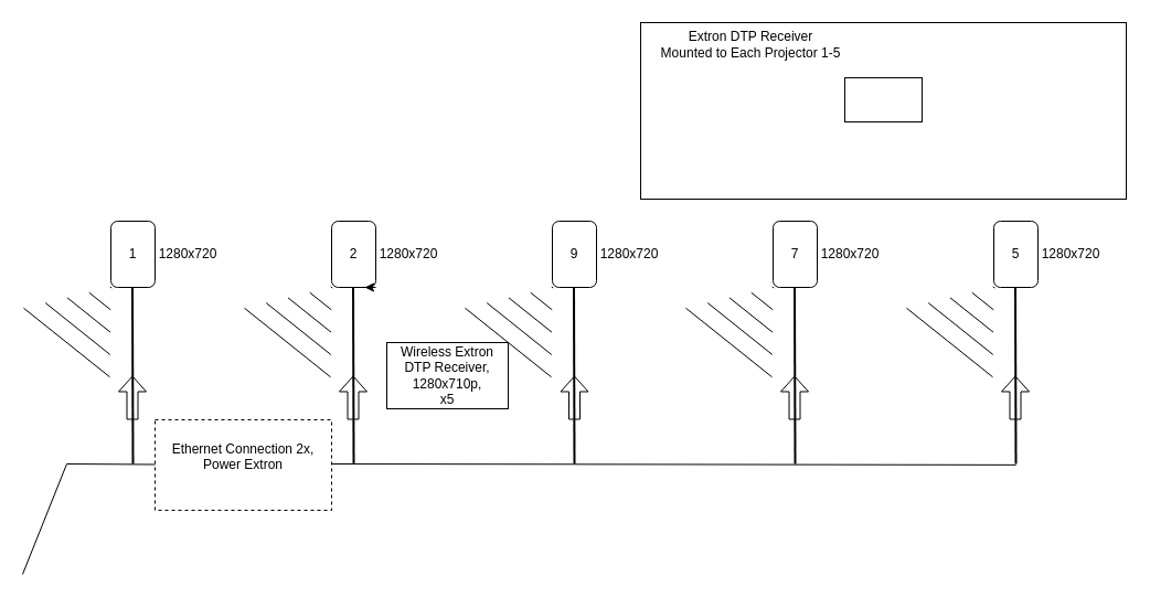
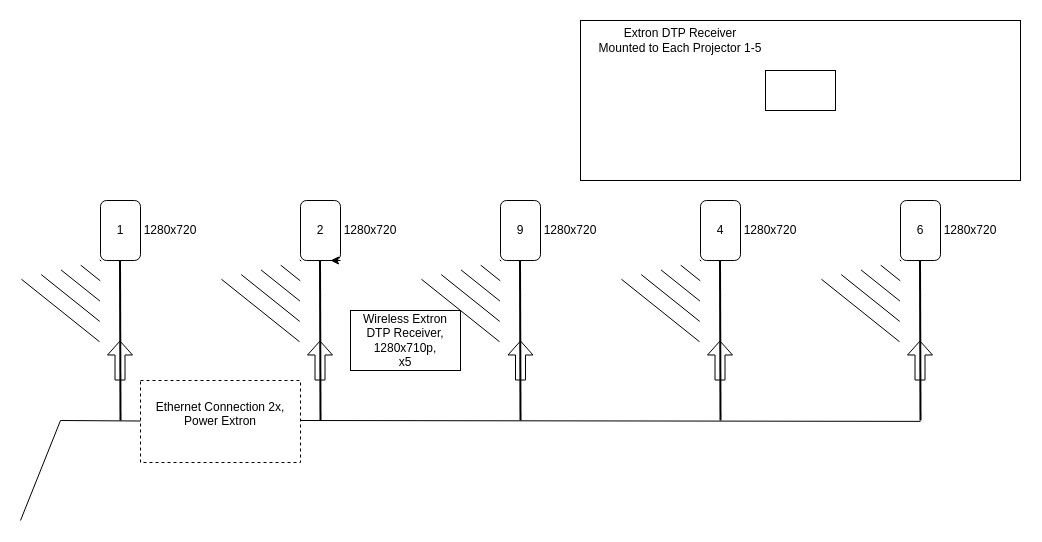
  <mxCell id="0" />
  <mxCell id="1" parent="0" />
  <mxCell id="2" value="" style="rounded=1;whiteSpace=wrap;html=1;" vertex="1" parent="1"><mxGeometry x="100" y="200" width="40" height="60" as="geometry" /></mxCell>
  <mxCell id="3" value="" style="rounded=1;whiteSpace=wrap;html=1;" vertex="1" parent="1"><mxGeometry x="300" y="200" width="40" height="60" as="geometry" /></mxCell>
  <mxCell id="4" style="edgeStyle=orthogonalEdgeStyle;rounded=0;orthogonalLoop=1;jettySize=auto;html=1;exitX=1;exitY=1;exitDx=0;exitDy=0;entryX=0.75;entryY=1;entryDx=0;entryDy=0;" edge="1" parent="1" source="3" target="3"><mxGeometry relative="1" as="geometry" /></mxCell>
  <mxCell id="5" value="" style="rounded=1;whiteSpace=wrap;html=1;" vertex="1" parent="1"><mxGeometry x="500" y="200" width="40" height="60" as="geometry" /></mxCell>
  <mxCell id="6" value="" style="rounded=1;whiteSpace=wrap;html=1;" vertex="1" parent="1"><mxGeometry x="700" y="200" width="40" height="60" as="geometry" /></mxCell>
  <mxCell id="7" value="" style="rounded=1;whiteSpace=wrap;html=1;" vertex="1" parent="1"><mxGeometry x="900" y="200" width="40" height="60" as="geometry" /></mxCell>
  <mxCell id="8" value="" style="endArrow=none;html=1;strokeWidth=2;rounded=0;" edge="1" parent="1"><mxGeometry width="50" height="50" relative="1" as="geometry"><mxPoint x="320" y="420" as="sourcePoint" /><mxPoint x="319.5" y="260" as="targetPoint" /></mxGeometry></mxCell>
  <mxCell id="9" value="" style="endArrow=none;html=1;strokeWidth=2;rounded=0;" edge="1" parent="1"><mxGeometry width="50" height="50" relative="1" as="geometry"><mxPoint x="120" y="420" as="sourcePoint" /><mxPoint x="119.5" y="260" as="targetPoint" /></mxGeometry></mxCell>
  <mxCell id="10" value="" style="endArrow=none;html=1;strokeWidth=2;rounded=0;" edge="1" parent="1"><mxGeometry width="50" height="50" relative="1" as="geometry"><mxPoint x="520" y="420" as="sourcePoint" /><mxPoint x="519.5" y="260" as="targetPoint" /></mxGeometry></mxCell>
  <mxCell id="11" value="" style="endArrow=none;html=1;strokeWidth=2;rounded=0;" edge="1" parent="1"><mxGeometry width="50" height="50" relative="1" as="geometry"><mxPoint x="720" y="420" as="sourcePoint" /><mxPoint x="719.5" y="260" as="targetPoint" /></mxGeometry></mxCell>
  <mxCell id="12" value="" style="endArrow=none;html=1;strokeWidth=2;rounded=0;" edge="1" parent="1"><mxGeometry width="50" height="50" relative="1" as="geometry"><mxPoint x="920" y="420" as="sourcePoint" /><mxPoint x="919.5" y="260" as="targetPoint" /></mxGeometry></mxCell>
  <mxCell id="13" value="1" style="text;strokeColor=none;align=center;fillColor=none;html=1;verticalAlign=middle;whiteSpace=wrap;rounded=0;" vertex="1" parent="1"><mxGeometry x="90" y="215" width="60" height="30" as="geometry" /></mxCell>
  <mxCell id="14" value="&lt;div&gt;2&lt;/div&gt;" style="text;strokeColor=none;align=center;fillColor=none;html=1;verticalAlign=middle;whiteSpace=wrap;rounded=0;" vertex="1" parent="1"><mxGeometry x="290" y="215" width="60" height="30" as="geometry" /></mxCell>
  <mxCell id="15" value="&lt;div&gt;9&lt;/div&gt;" style="text;strokeColor=none;align=center;fillColor=none;html=1;verticalAlign=middle;whiteSpace=wrap;rounded=0;" vertex="1" parent="1"><mxGeometry x="490" y="215" width="60" height="30" as="geometry" /></mxCell>
- <mxCell id="16" value="&lt;div&gt;7&lt;/div&gt;" style="text;strokeColor=none;align=center;fillColor=none;html=1;verticalAlign=middle;whiteSpace=wrap;rounded=0;" vertex="1" parent="1"><mxGeometry x="690" y="215" width="60" height="30" as="geometry" /></mxCell>
- <mxCell id="17" value="&lt;div&gt;5&lt;/div&gt;" style="text;strokeColor=none;align=center;fillColor=none;html=1;verticalAlign=middle;whiteSpace=wrap;rounded=0;" vertex="1" parent="1"><mxGeometry x="890" y="215" width="60" height="30" as="geometry" /></mxCell>
+ <mxCell id="16" value="&lt;div&gt;4&lt;/div&gt;" style="text;strokeColor=none;align=center;fillColor=none;html=1;verticalAlign=middle;whiteSpace=wrap;rounded=0;" vertex="1" parent="1"><mxGeometry x="690" y="215" width="60" height="30" as="geometry" /></mxCell>
+ <mxCell id="17" value="&lt;div&gt;6&lt;/div&gt;" style="text;strokeColor=none;align=center;fillColor=none;html=1;verticalAlign=middle;whiteSpace=wrap;rounded=0;" vertex="1" parent="1"><mxGeometry x="890" y="215" width="60" height="30" as="geometry" /></mxCell>
  <mxCell id="18" value="" style="endArrow=none;html=1;rounded=0;" edge="1" parent="1"><mxGeometry width="50" height="50" relative="1" as="geometry"><mxPoint x="300" y="420.004" as="sourcePoint" /><mxPoint x="920" y="420.89" as="targetPoint" /></mxGeometry></mxCell>
  <mxCell id="19" value="&lt;div&gt;1280x720&lt;/div&gt;" style="text;strokeColor=none;align=center;fillColor=none;html=1;verticalAlign=middle;whiteSpace=wrap;rounded=0;" vertex="1" parent="1"><mxGeometry x="140" y="215" width="60" height="30" as="geometry" /></mxCell>
  <mxCell id="20" value="&lt;div&gt;1280x720&lt;/div&gt;" style="text;strokeColor=none;align=center;fillColor=none;html=1;verticalAlign=middle;whiteSpace=wrap;rounded=0;" vertex="1" parent="1"><mxGeometry x="340" y="215" width="60" height="30" as="geometry" /></mxCell>
  <mxCell id="21" value="&lt;div&gt;1280x720&lt;/div&gt;" style="text;strokeColor=none;align=center;fillColor=none;html=1;verticalAlign=middle;whiteSpace=wrap;rounded=0;" vertex="1" parent="1"><mxGeometry x="540" y="215" width="60" height="30" as="geometry" /></mxCell>
  <mxCell id="22" value="&lt;div&gt;1280x720&lt;/div&gt;" style="text;strokeColor=none;align=center;fillColor=none;html=1;verticalAlign=middle;whiteSpace=wrap;rounded=0;" vertex="1" parent="1"><mxGeometry x="740" y="215" width="60" height="30" as="geometry" /></mxCell>
  <mxCell id="23" value="&lt;div&gt;1280x720&lt;/div&gt;" style="text;strokeColor=none;align=center;fillColor=none;html=1;verticalAlign=middle;whiteSpace=wrap;rounded=0;" vertex="1" parent="1"><mxGeometry x="940" y="215" width="60" height="30" as="geometry" /></mxCell>
  <mxCell id="24" value="" style="shape=flexArrow;endArrow=classic;html=1;rounded=0;endWidth=14;endSize=4.33;" edge="1" parent="1"><mxGeometry width="50" height="50" relative="1" as="geometry"><mxPoint x="319.5" y="380" as="sourcePoint" /><mxPoint x="319.5" y="340" as="targetPoint" /></mxGeometry></mxCell>
  <mxCell id="25" value="" style="shape=flexArrow;endArrow=classic;html=1;rounded=0;endWidth=14;endSize=4.33;" edge="1" parent="1"><mxGeometry width="50" height="50" relative="1" as="geometry"><mxPoint x="119.5" y="380" as="sourcePoint" /><mxPoint x="119.5" y="340" as="targetPoint" /></mxGeometry></mxCell>
  <mxCell id="26" value="" style="shape=flexArrow;endArrow=classic;html=1;rounded=0;endWidth=14;endSize=4.33;" edge="1" parent="1"><mxGeometry width="50" height="50" relative="1" as="geometry"><mxPoint x="520" y="380" as="sourcePoint" /><mxPoint x="520" y="340" as="targetPoint" /></mxGeometry></mxCell>
  <mxCell id="27" value="" style="shape=flexArrow;endArrow=classic;html=1;rounded=0;endWidth=14;endSize=4.33;" edge="1" parent="1"><mxGeometry width="50" height="50" relative="1" as="geometry"><mxPoint x="719.5" y="380" as="sourcePoint" /><mxPoint x="719.5" y="340" as="targetPoint" /></mxGeometry></mxCell>
  <mxCell id="28" value="" style="shape=flexArrow;endArrow=classic;html=1;rounded=0;endWidth=14;endSize=4.33;" edge="1" parent="1"><mxGeometry width="50" height="50" relative="1" as="geometry"><mxPoint x="919.5" y="380" as="sourcePoint" /><mxPoint x="919.5" y="340" as="targetPoint" /></mxGeometry></mxCell>
  <mxCell id="29" value="" style="endArrow=none;html=1;rounded=0;" edge="1" parent="1" target="30"><mxGeometry width="50" height="50" relative="1" as="geometry"><mxPoint y="520" as="sourcePoint" x="20" /><mxPoint x="920" y="520" as="targetPoint" /><Array as="points"><mxPoint x="60" y="420" /></Array></mxGeometry></mxCell>
  <mxCell id="30" value="&lt;div&gt;Ethernet Connection 2x,&lt;/div&gt;&lt;div&gt;Power Extron&lt;/div&gt;&lt;div&gt;&lt;br&gt;&lt;/div&gt;" style="text;strokeColor=default;align=center;fillColor=none;html=1;verticalAlign=middle;whiteSpace=wrap;rounded=0;dashed=1;strokeWidth=1;" vertex="1" parent="1"><mxGeometry x="140" y="380" width="160" height="82" as="geometry" /></mxCell>
  <mxCell id="31" value="" style="shape=mxgraph.arrows2.wedgeArrowDashed2;html=1;bendable=0;startWidth=50;stepSize=15;rounded=0;" edge="1" parent="1"><mxGeometry width="100" height="100" relative="1" as="geometry"><mxPoint x="460" y="310" as="sourcePoint" /><mxPoint x="500" y="260" as="targetPoint" /></mxGeometry></mxCell>
  <mxCell id="32" value="" style="shape=mxgraph.arrows2.wedgeArrowDashed2;html=1;bendable=0;startWidth=50;stepSize=15;rounded=0;" edge="1" parent="1"><mxGeometry width="100" height="100" relative="1" as="geometry"><mxPoint x="660" y="310" as="sourcePoint" /><mxPoint x="700" y="260" as="targetPoint" /></mxGeometry></mxCell>
  <mxCell id="33" value="" style="shape=mxgraph.arrows2.wedgeArrowDashed2;html=1;bendable=0;startWidth=50;stepSize=15;rounded=0;" edge="1" parent="1"><mxGeometry width="100" height="100" relative="1" as="geometry"><mxPoint x="860" y="310" as="sourcePoint" /><mxPoint x="900" y="260" as="targetPoint" /></mxGeometry></mxCell>
  <mxCell id="34" value="" style="shape=mxgraph.arrows2.wedgeArrowDashed2;html=1;bendable=0;startWidth=50;stepSize=15;rounded=0;" edge="1" parent="1"><mxGeometry width="100" height="100" relative="1" as="geometry"><mxPoint x="260" y="310" as="sourcePoint" /><mxPoint x="300" y="260" as="targetPoint" /></mxGeometry></mxCell>
  <mxCell id="35" value="" style="shape=mxgraph.arrows2.wedgeArrowDashed2;html=1;bendable=0;startWidth=50;stepSize=15;rounded=0;" edge="1" parent="1"><mxGeometry width="100" height="100" relative="1" as="geometry"><mxPoint x="60" y="310" as="sourcePoint" /><mxPoint x="100" y="260" as="targetPoint" /></mxGeometry></mxCell>
  <mxCell id="36" value="&lt;div&gt;Wireless Extron DTP Receiver,&lt;/div&gt;&lt;div&gt;1280x710p,&lt;/div&gt;&lt;div&gt;x5&lt;/div&gt;" style="text;strokeColor=default;align=center;fillColor=none;html=1;verticalAlign=middle;whiteSpace=wrap;rounded=0;" vertex="1" parent="1"><mxGeometry x="350" y="310" width="110" height="60" as="geometry" /></mxCell>
  <mxCell id="37" value="" style="rounded=0;whiteSpace=wrap;html=1;glass=0;shadow=0;" vertex="1" parent="1"><mxGeometry x="580" width="440" height="160" as="geometry" y="20" /></mxCell>
  <mxCell id="38" value="" style="rounded=0;whiteSpace=wrap;html=1;" vertex="1" parent="1"><mxGeometry x="765" y="70" width="70" height="40" as="geometry" /></mxCell>
  <mxCell id="39" value="&lt;div&gt;Extron DTP Receiver&lt;/div&gt;&lt;div&gt;Mounted to Each Projector 1-5&lt;/div&gt;" style="text;strokeColor=none;align=center;fillColor=none;html=1;verticalAlign=middle;whiteSpace=wrap;rounded=0;" vertex="1" parent="1"><mxGeometry x="595" y="25" width="170" height="30" as="geometry" /></mxCell>
